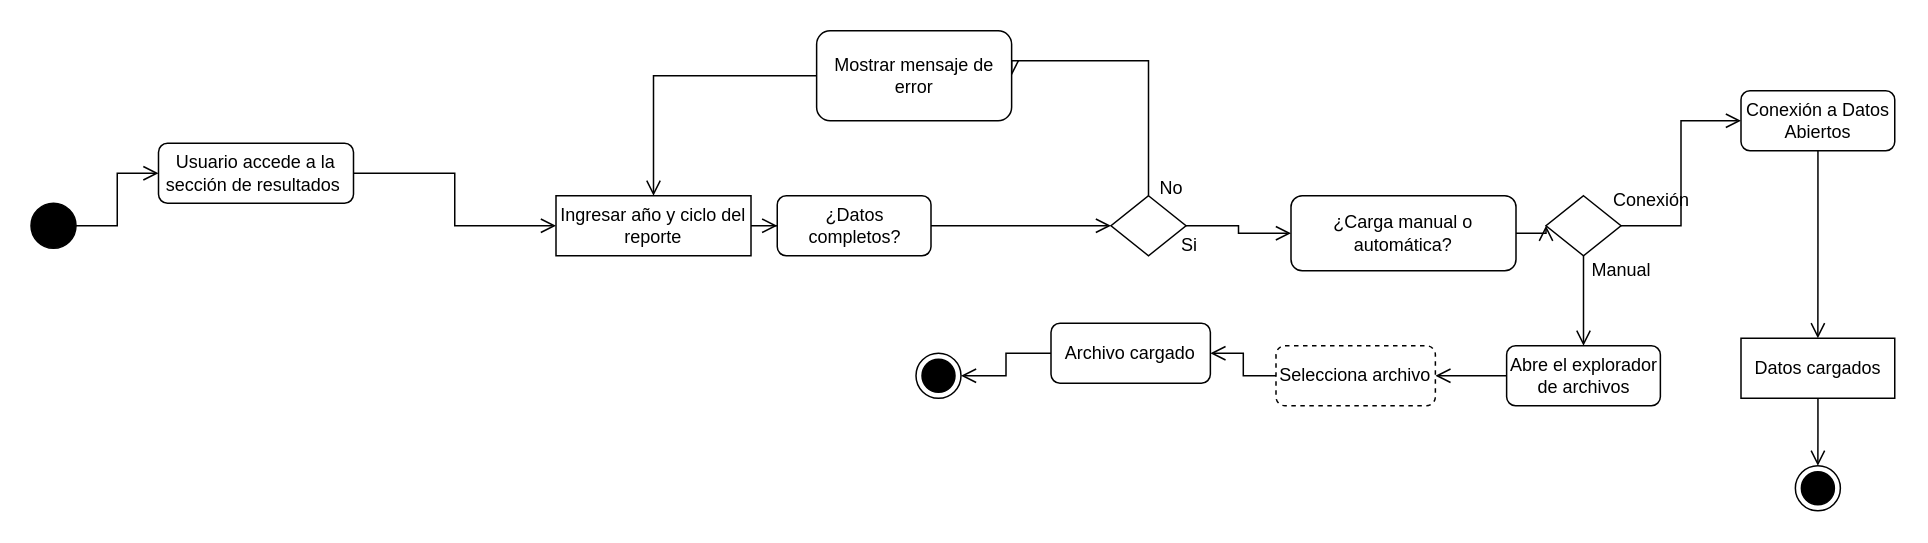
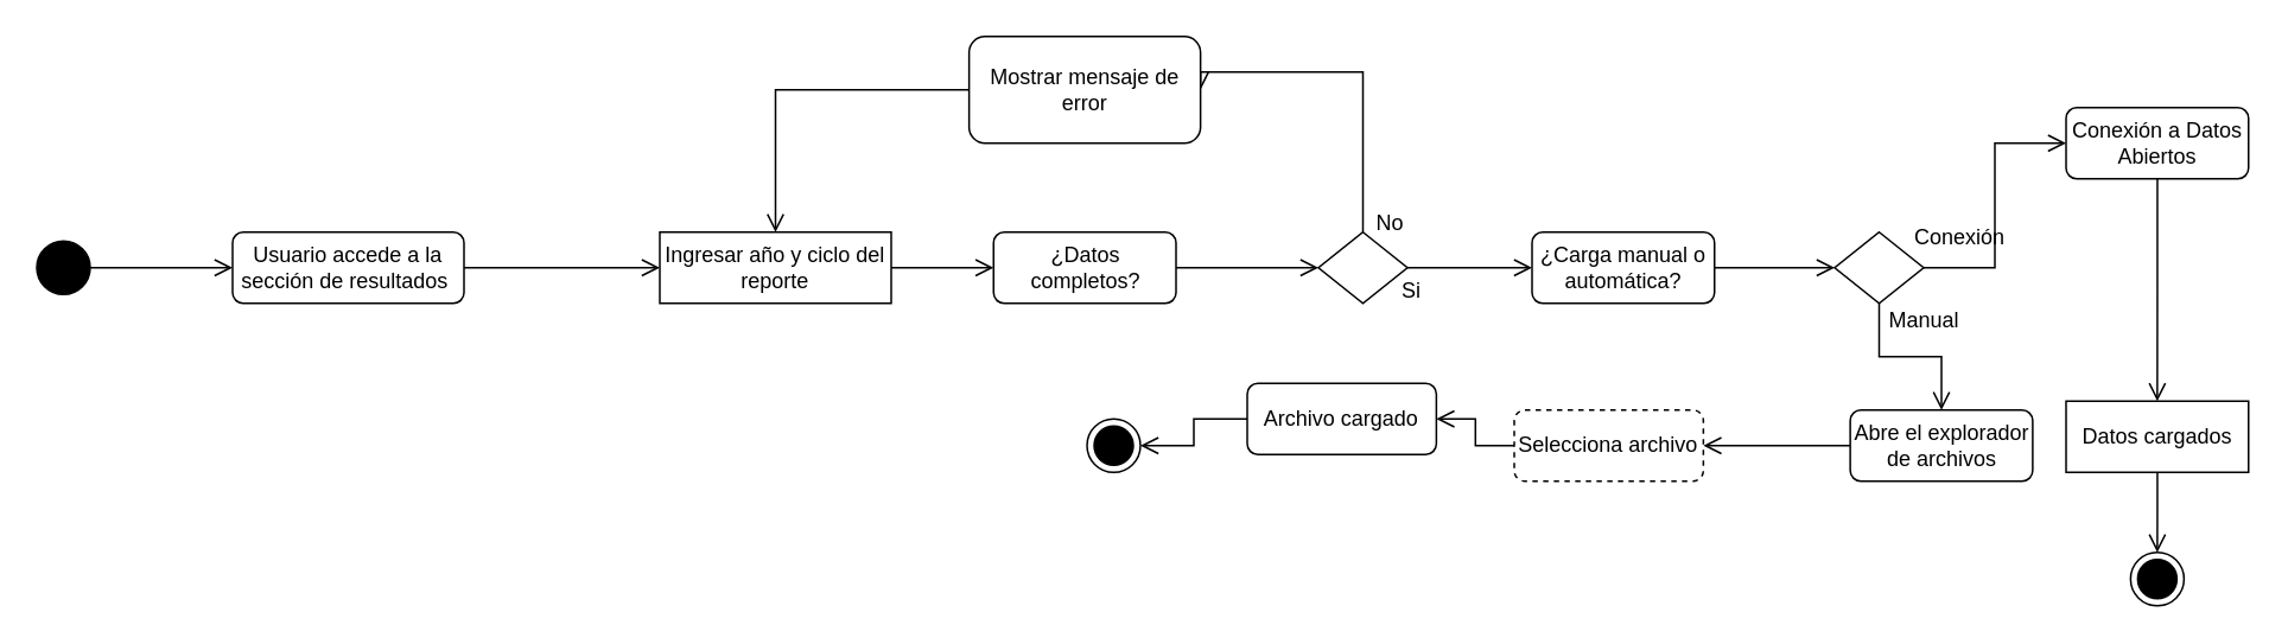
  <mxCell id="0" />
  <mxCell id="1" parent="0" />
  <mxCell id="2" style="edgeStyle=orthogonalEdgeStyle;rounded=0;orthogonalLoop=1;jettySize=auto;html=1;entryX=0;entryY=0.5;entryDx=0;entryDy=0;endArrow=open;endFill=0;endSize=8;" edge="1" parent="1" source="3" target="5"><mxGeometry relative="1" as="geometry" /></mxCell>
  <mxCell id="3" value="" style="ellipse;fillColor=strokeColor;html=1;" vertex="1" parent="1"><mxGeometry x="20" y="135" width="30" height="30" as="geometry" /></mxCell>
  <mxCell id="4" style="edgeStyle=orthogonalEdgeStyle;shape=connector;rounded=0;orthogonalLoop=1;jettySize=auto;html=1;entryX=0;entryY=0.5;entryDx=0;entryDy=0;strokeColor=default;align=center;verticalAlign=middle;fontFamily=Helvetica;fontSize=11;fontColor=default;labelBackgroundColor=default;endArrow=open;endFill=0;endSize=8;" edge="1" parent="1" source="5" target="7"><mxGeometry relative="1" as="geometry" /></mxCell>
- <mxCell id="5" value="Usuario accede a la sección de resultados&amp;nbsp;" style="rounded=1;whiteSpace=wrap;html=1;" vertex="1" parent="1"><mxGeometry x="105" y="95" width="130" height="40" as="geometry" /></mxCell>
+ <mxCell id="5" value="Usuario accede a la sección de resultados&amp;nbsp;" style="rounded=1;whiteSpace=wrap;html=1;" vertex="1" parent="1"><mxGeometry x="130" y="130" width="130" height="40" as="geometry" /></mxCell>
  <mxCell id="6" style="edgeStyle=orthogonalEdgeStyle;shape=connector;rounded=0;orthogonalLoop=1;jettySize=auto;html=1;entryX=0;entryY=0.5;entryDx=0;entryDy=0;strokeColor=default;align=center;verticalAlign=middle;fontFamily=Helvetica;fontSize=11;fontColor=default;labelBackgroundColor=default;endArrow=open;endFill=0;endSize=8;" edge="1" parent="1" source="7" target="9"><mxGeometry relative="1" as="geometry" /></mxCell>
  <mxCell id="7" value="Ingresar año y ciclo del reporte" style="whiteSpace=wrap;html=1;rounded=0;" vertex="1" parent="1"><mxGeometry x="370" y="130" width="130" height="40" as="geometry" /></mxCell>
  <mxCell id="8" style="edgeStyle=orthogonalEdgeStyle;shape=connector;rounded=0;orthogonalLoop=1;jettySize=auto;html=1;entryX=0;entryY=0.5;entryDx=0;entryDy=0;strokeColor=default;align=center;verticalAlign=middle;fontFamily=Helvetica;fontSize=11;fontColor=default;labelBackgroundColor=default;endArrow=open;endFill=0;endSize=8;" edge="1" parent="1" source="9" target="12"><mxGeometry relative="1" as="geometry" /></mxCell>
- <mxCell id="9" value="¿Datos completos?" style="rounded=1;whiteSpace=wrap;html=1;" vertex="1" parent="1"><mxGeometry x="517.5" y="130" width="102.5" height="40" as="geometry" /></mxCell>
+ <mxCell id="9" value="¿Datos completos?" style="rounded=1;whiteSpace=wrap;html=1;" vertex="1" parent="1"><mxGeometry x="557.5" y="130" width="102.5" height="40" as="geometry" /></mxCell>
  <mxCell id="10" style="edgeStyle=orthogonalEdgeStyle;shape=connector;rounded=0;orthogonalLoop=1;jettySize=auto;html=1;entryX=0;entryY=0.5;entryDx=0;entryDy=0;strokeColor=default;align=center;verticalAlign=middle;fontFamily=Helvetica;fontSize=11;fontColor=default;labelBackgroundColor=default;endArrow=open;endFill=0;endSize=8;" edge="1" parent="1" source="12" target="17"><mxGeometry relative="1" as="geometry" /></mxCell>
  <mxCell id="11" style="edgeStyle=orthogonalEdgeStyle;shape=connector;rounded=0;orthogonalLoop=1;jettySize=auto;html=1;entryX=1;entryY=0.5;entryDx=0;entryDy=0;strokeColor=default;align=center;verticalAlign=middle;fontFamily=Helvetica;fontSize=11;fontColor=default;labelBackgroundColor=default;endArrow=open;endFill=0;endSize=8;" edge="1" parent="1" source="12" target="14"><mxGeometry relative="1" as="geometry"><Array as="points"><mxPoint x="765" y="40" /></Array></mxGeometry></mxCell>
  <mxCell id="12" value="" style="rhombus;whiteSpace=wrap;html=1;" vertex="1" parent="1"><mxGeometry x="740" y="130" width="50" height="40" as="geometry" /></mxCell>
  <mxCell id="13" style="edgeStyle=orthogonalEdgeStyle;shape=connector;rounded=0;orthogonalLoop=1;jettySize=auto;html=1;entryX=0.5;entryY=0;entryDx=0;entryDy=0;strokeColor=default;align=center;verticalAlign=middle;fontFamily=Helvetica;fontSize=11;fontColor=default;labelBackgroundColor=default;endArrow=open;endFill=0;endSize=8;" edge="1" parent="1" source="14" target="7"><mxGeometry relative="1" as="geometry" /></mxCell>
  <mxCell id="14" value="Mostrar mensaje de error" style="rounded=1;whiteSpace=wrap;html=1;" vertex="1" parent="1"><mxGeometry x="543.75" y="20" width="130" height="60" as="geometry" /></mxCell>
  <mxCell id="15" value="No" style="text;html=1;align=center;verticalAlign=middle;resizable=0;points=[];autosize=1;strokeColor=none;fillColor=none;" vertex="1" parent="1"><mxGeometry x="760" y="110" width="40" height="30" as="geometry" /></mxCell>
  <mxCell id="16" style="edgeStyle=orthogonalEdgeStyle;shape=connector;rounded=0;orthogonalLoop=1;jettySize=auto;html=1;entryX=0;entryY=0.5;entryDx=0;entryDy=0;strokeColor=default;align=center;verticalAlign=middle;fontFamily=Helvetica;fontSize=11;fontColor=default;labelBackgroundColor=default;endArrow=open;endFill=0;endSize=8;" edge="1" parent="1" source="17" target="21"><mxGeometry relative="1" as="geometry" /></mxCell>
- <mxCell id="17" value="¿Carga manual o automática?" style="rounded=1;whiteSpace=wrap;html=1;" vertex="1" parent="1"><mxGeometry x="860" y="130" width="150" height="50" as="geometry" /></mxCell>
+ <mxCell id="17" value="¿Carga manual o automática?" style="rounded=1;whiteSpace=wrap;html=1;" vertex="1" parent="1"><mxGeometry x="860" y="130" width="102.5" height="40" as="geometry" /></mxCell>
  <mxCell id="18" value="Si" style="text;html=1;align=center;verticalAlign=middle;resizable=0;points=[];autosize=1;strokeColor=none;fillColor=none;" vertex="1" parent="1"><mxGeometry x="777" y="148" width="30" height="30" as="geometry" /></mxCell>
  <mxCell id="19" style="edgeStyle=orthogonalEdgeStyle;shape=connector;rounded=0;orthogonalLoop=1;jettySize=auto;html=1;entryX=0.5;entryY=0;entryDx=0;entryDy=0;strokeColor=default;align=center;verticalAlign=middle;fontFamily=Helvetica;fontSize=11;fontColor=default;labelBackgroundColor=default;endArrow=open;endFill=0;endSize=8;" edge="1" parent="1" source="21" target="23"><mxGeometry relative="1" as="geometry" /></mxCell>
  <mxCell id="20" style="edgeStyle=orthogonalEdgeStyle;shape=connector;rounded=0;orthogonalLoop=1;jettySize=auto;html=1;entryX=0;entryY=0.5;entryDx=0;entryDy=0;strokeColor=default;align=center;verticalAlign=middle;fontFamily=Helvetica;fontSize=11;fontColor=default;labelBackgroundColor=default;endArrow=open;endFill=0;endSize=8;" edge="1" parent="1" source="21" target="31"><mxGeometry relative="1" as="geometry" /></mxCell>
  <mxCell id="21" value="" style="rhombus;whiteSpace=wrap;html=1;" vertex="1" parent="1"><mxGeometry x="1030" y="130" width="50" height="40" as="geometry" /></mxCell>
  <mxCell id="22" style="edgeStyle=orthogonalEdgeStyle;shape=connector;rounded=0;orthogonalLoop=1;jettySize=auto;html=1;entryX=1;entryY=0.5;entryDx=0;entryDy=0;strokeColor=default;align=center;verticalAlign=middle;fontFamily=Helvetica;fontSize=11;fontColor=default;labelBackgroundColor=default;endArrow=open;endFill=0;endSize=8;" edge="1" parent="1" source="23" target="25"><mxGeometry relative="1" as="geometry" /></mxCell>
- <mxCell id="23" value="Abre el explorador de archivos" style="rounded=1;whiteSpace=wrap;html=1;" vertex="1" parent="1"><mxGeometry x="1003.75" y="230" width="102.5" height="40" as="geometry" /></mxCell>
+ <mxCell id="23" value="Abre el explorador de archivos" style="rounded=1;whiteSpace=wrap;html=1;" vertex="1" parent="1"><mxGeometry x="1038.75" y="230" width="102.5" height="40" as="geometry" /></mxCell>
  <mxCell id="24" style="edgeStyle=orthogonalEdgeStyle;shape=connector;rounded=0;orthogonalLoop=1;jettySize=auto;html=1;entryX=1;entryY=0.5;entryDx=0;entryDy=0;strokeColor=default;align=center;verticalAlign=middle;fontFamily=Helvetica;fontSize=11;fontColor=default;labelBackgroundColor=default;endArrow=open;endFill=0;endSize=8;" edge="1" parent="1" source="25" target="27"><mxGeometry relative="1" as="geometry" /></mxCell>
  <mxCell id="25" value="Selecciona archivo" style="rounded=1;whiteSpace=wrap;html=1;dashed=1;" vertex="1" parent="1"><mxGeometry x="850" y="230" width="106.25" height="40" as="geometry" /></mxCell>
  <mxCell id="26" style="edgeStyle=orthogonalEdgeStyle;shape=connector;rounded=0;orthogonalLoop=1;jettySize=auto;html=1;entryX=1;entryY=0.5;entryDx=0;entryDy=0;strokeColor=default;align=center;verticalAlign=middle;fontFamily=Helvetica;fontSize=11;fontColor=default;labelBackgroundColor=default;endArrow=open;endFill=0;endSize=8;" edge="1" parent="1" source="27" target="28"><mxGeometry relative="1" as="geometry" /></mxCell>
  <mxCell id="27" value="Archivo cargado" style="rounded=1;whiteSpace=wrap;html=1;" vertex="1" parent="1"><mxGeometry x="700" y="215" width="106.25" height="40" as="geometry" /></mxCell>
  <mxCell id="28" value="" style="ellipse;html=1;shape=endState;fillColor=strokeColor;fontFamily=Helvetica;fontSize=11;fontColor=default;labelBackgroundColor=default;" vertex="1" parent="1"><mxGeometry x="610" y="235" width="30" height="30" as="geometry" /></mxCell>
  <mxCell id="29" value="Manual" style="text;html=1;align=center;verticalAlign=middle;resizable=0;points=[];autosize=1;strokeColor=none;fillColor=none;" vertex="1" parent="1"><mxGeometry x="1050" y="165" width="60" height="30" as="geometry" /></mxCell>
  <mxCell id="30" style="edgeStyle=orthogonalEdgeStyle;shape=connector;rounded=0;orthogonalLoop=1;jettySize=auto;html=1;entryX=0.5;entryY=0;entryDx=0;entryDy=0;strokeColor=default;align=center;verticalAlign=middle;fontFamily=Helvetica;fontSize=11;fontColor=default;labelBackgroundColor=default;endArrow=open;endFill=0;endSize=8;" edge="1" parent="1" source="31" target="34"><mxGeometry relative="1" as="geometry" /></mxCell>
  <mxCell id="31" value="Conexión a Datos Abiertos" style="rounded=1;whiteSpace=wrap;html=1;" vertex="1" parent="1"><mxGeometry x="1160" y="60" width="102.5" height="40" as="geometry" /></mxCell>
  <mxCell id="32" value="Conexión" style="text;html=1;align=center;verticalAlign=middle;resizable=0;points=[];autosize=1;strokeColor=none;fillColor=none;" vertex="1" parent="1"><mxGeometry x="1060" y="118" width="80" height="30" as="geometry" /></mxCell>
  <mxCell id="33" style="edgeStyle=orthogonalEdgeStyle;shape=connector;rounded=0;orthogonalLoop=1;jettySize=auto;html=1;entryX=0.5;entryY=0;entryDx=0;entryDy=0;strokeColor=default;align=center;verticalAlign=middle;fontFamily=Helvetica;fontSize=11;fontColor=default;labelBackgroundColor=default;endArrow=open;endFill=0;endSize=8;" edge="1" parent="1" source="34" target="35"><mxGeometry relative="1" as="geometry" /></mxCell>
  <mxCell id="34" value="Datos cargados" style="whiteSpace=wrap;html=1;rounded=0;" vertex="1" parent="1"><mxGeometry x="1160" y="225" width="102.5" height="40" as="geometry" /></mxCell>
  <mxCell id="35" value="" style="ellipse;html=1;shape=endState;fillColor=strokeColor;fontFamily=Helvetica;fontSize=11;fontColor=default;labelBackgroundColor=default;" vertex="1" parent="1"><mxGeometry x="1196.25" y="310" width="30" height="30" as="geometry" /></mxCell>
